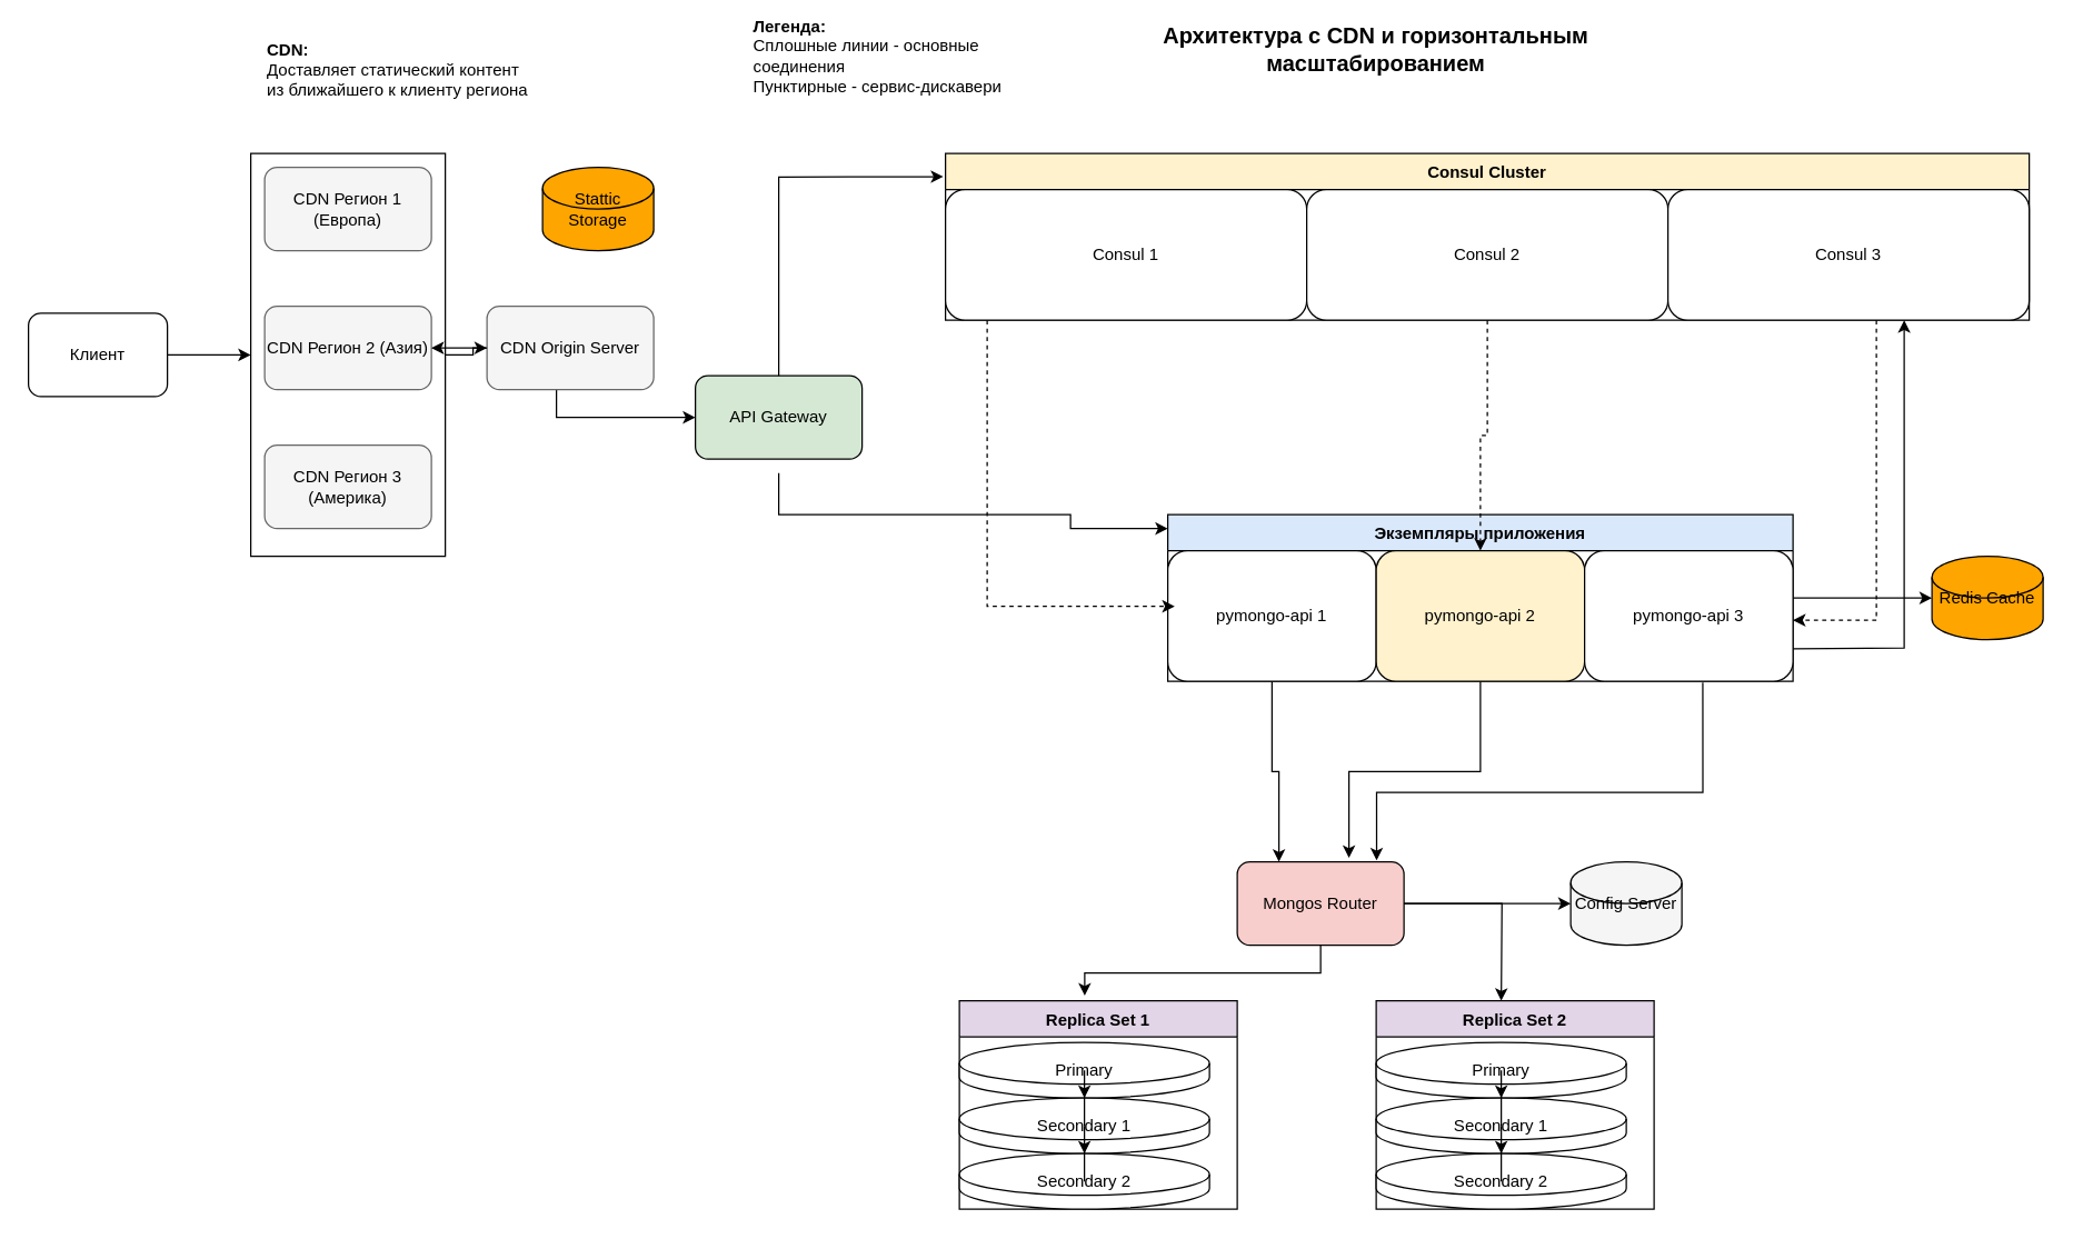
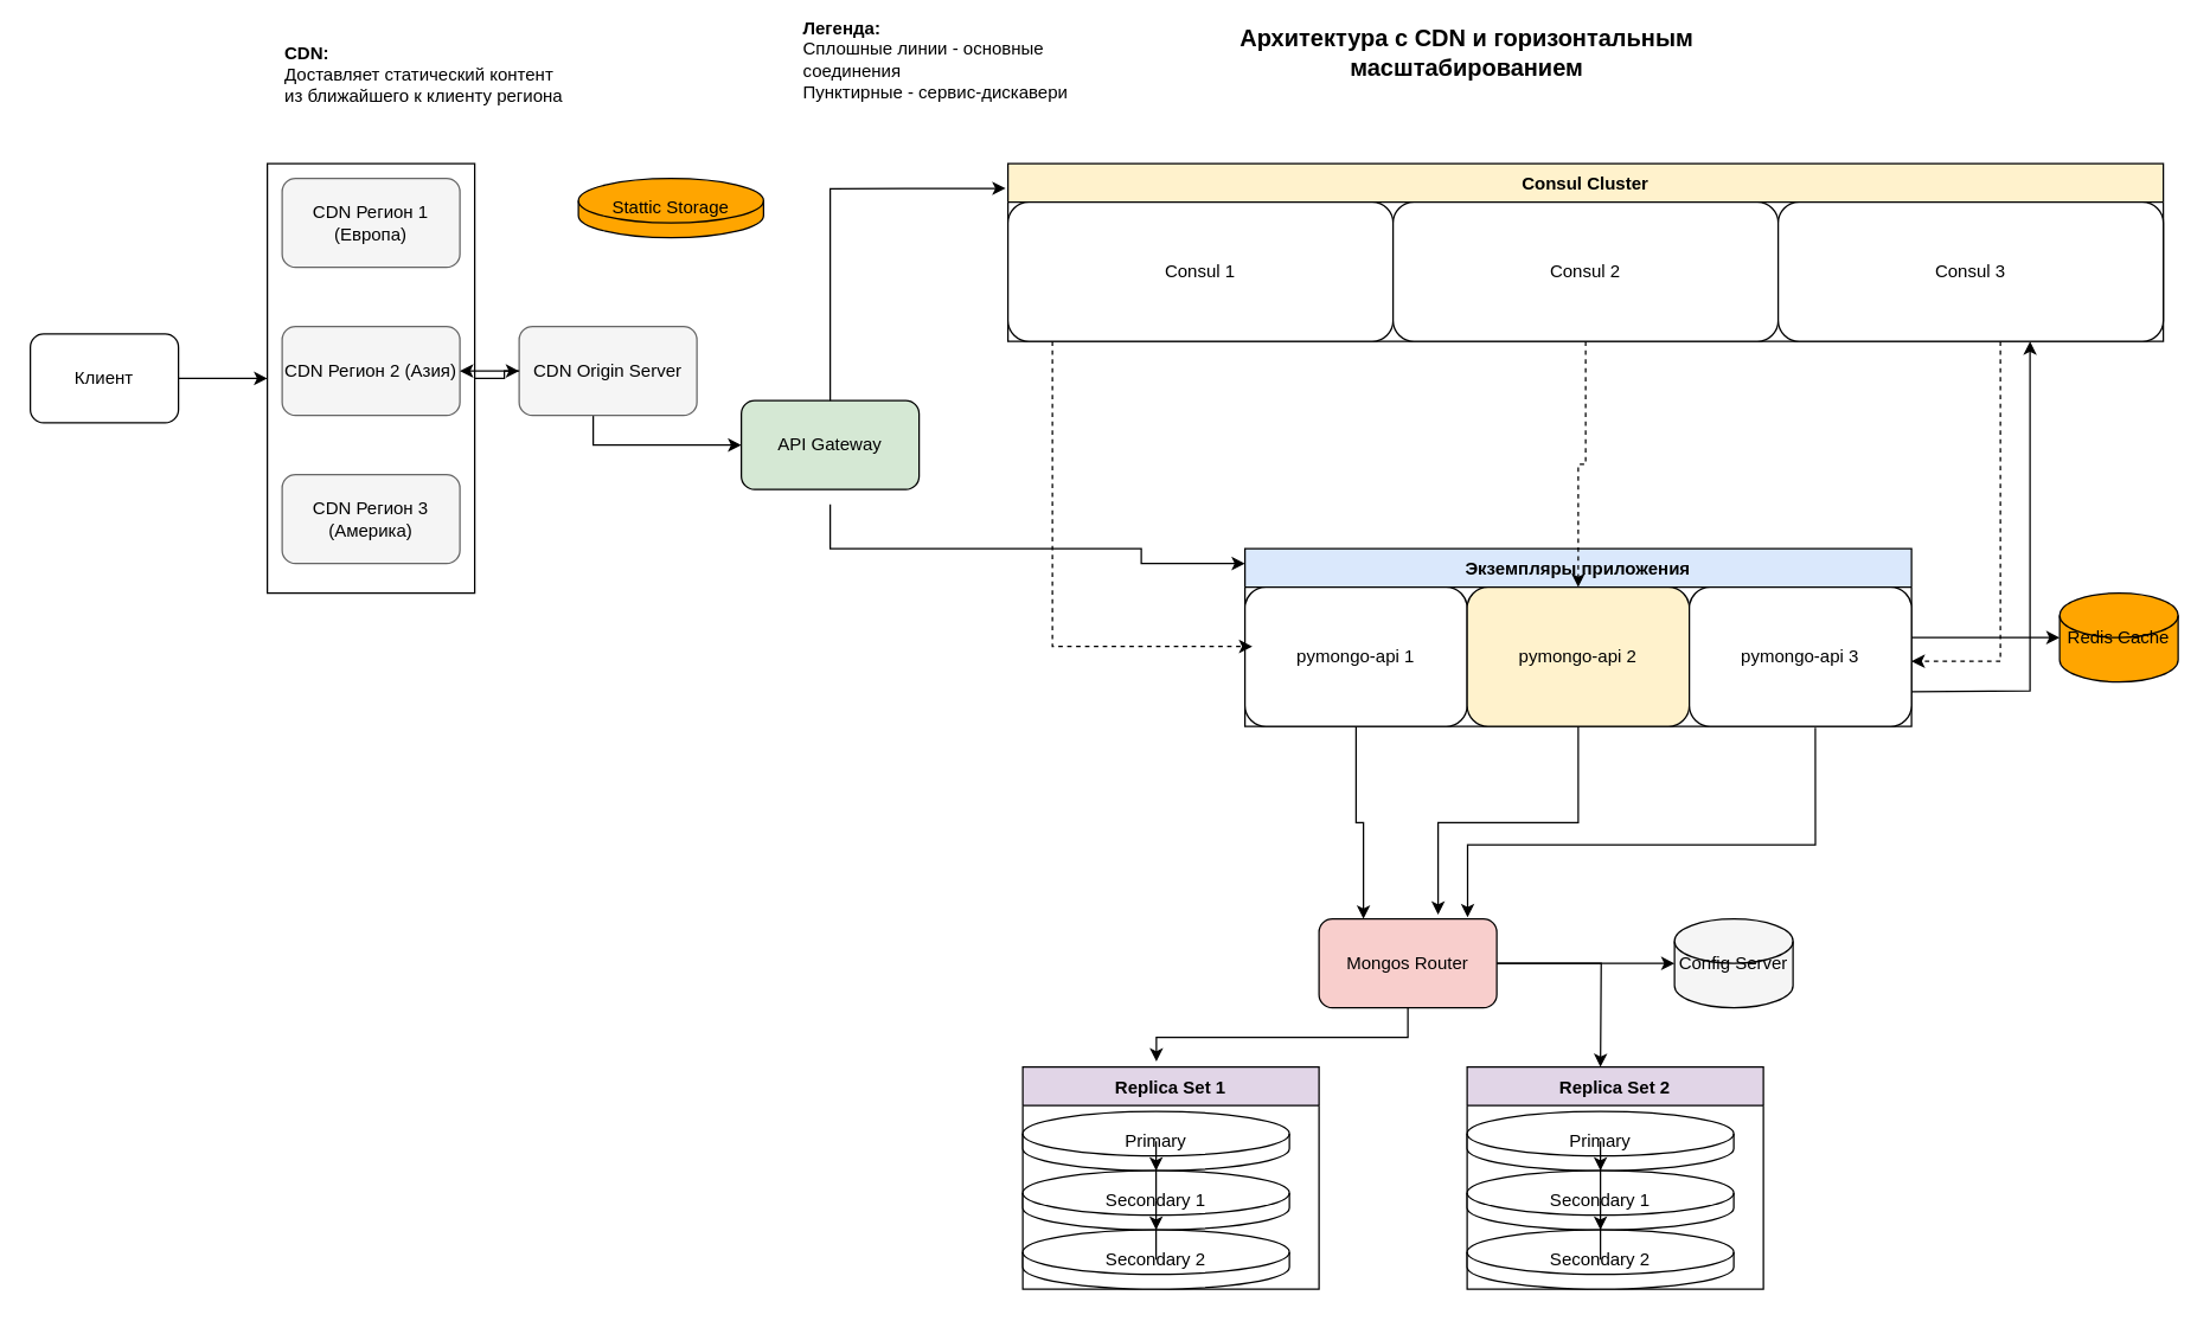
  <mxCell id="0" />
  <mxCell id="1" parent="0" />
  <mxCell id="2" style="edgeStyle=orthogonalEdgeStyle;rounded=0;orthogonalLoop=1;jettySize=auto;html=1;entryX=0;entryY=0.5;entryDx=0;entryDy=0;" edge="1" parent="1" source="3" target="50"><mxGeometry relative="1" as="geometry" /></mxCell>
  <mxCell id="3" value="" style="rounded=0;whiteSpace=wrap;html=1;" vertex="1" parent="1"><mxGeometry x="180" y="110" width="140" height="290" as="geometry" /></mxCell>
  <mxCell id="4" style="edgeStyle=orthogonalEdgeStyle;rounded=0;orthogonalLoop=1;jettySize=auto;html=1;entryX=0;entryY=0.5;entryDx=0;entryDy=0;" edge="1" parent="1" source="5" target="3"><mxGeometry relative="1" as="geometry" /></mxCell>
  <mxCell id="5" value="Клиент" style="rounded=1;whiteSpace=wrap;html=1;" parent="1" vertex="1"><mxGeometry x="20" y="225" width="100" height="60" as="geometry" /></mxCell>
  <mxCell id="6" value="API Gateway" style="rounded=1;whiteSpace=wrap;html=1;fillColor=#d5e8d4;" parent="1" vertex="1"><mxGeometry x="500" y="270" width="120" height="60" as="geometry" /></mxCell>
  <mxCell id="7" value="Consul Cluster" style="swimlane;fontStyle=1;align=center;verticalAlign=top;childLayout=stackLayout;horizontal=1;startSize=26;fillColor=#fff2cc;" parent="1" vertex="1"><mxGeometry x="680" y="110" width="780" height="120" as="geometry" /></mxCell>
  <mxCell id="8" value="Consul 1" style="rounded=1;whiteSpace=wrap;html=1;" parent="7" vertex="1"><mxGeometry y="26" width="260" height="94" as="geometry" /></mxCell>
  <mxCell id="9" value="Consul 2" style="rounded=1;whiteSpace=wrap;html=1;" parent="7" vertex="1"><mxGeometry x="260" y="26" width="260" height="94" as="geometry" /></mxCell>
  <mxCell id="10" value="Consul 3" style="rounded=1;whiteSpace=wrap;html=1;" parent="7" vertex="1"><mxGeometry x="520" y="26" width="260" height="94" as="geometry" /></mxCell>
  <mxCell id="11" value="Экземпляры приложения" style="swimlane;fontStyle=1;align=center;verticalAlign=top;childLayout=stackLayout;horizontal=1;startSize=26;fillColor=#dae8fc;" parent="1" vertex="1"><mxGeometry x="840" y="370" width="450" height="120" as="geometry" /></mxCell>
  <mxCell id="12" value="pymongo-api 1" style="rounded=1;whiteSpace=wrap;html=1;" parent="11" vertex="1"><mxGeometry y="26" width="150" height="94" as="geometry" /></mxCell>
  <mxCell id="13" value="pymongo-api 2" style="rounded=1;whiteSpace=wrap;html=1;fillColor=#fff2cc;" parent="11" vertex="1"><mxGeometry x="150" y="26" width="150" height="94" as="geometry" /></mxCell>
  <mxCell id="14" value="pymongo-api 3" style="rounded=1;whiteSpace=wrap;html=1;" parent="11" vertex="1"><mxGeometry x="300" y="26" width="150" height="94" as="geometry" /></mxCell>
  <mxCell id="15" value="Redis Cache" style="shape=cylinder3;whiteSpace=wrap;html=1;fillColor=#FFA500;" parent="1" vertex="1"><mxGeometry x="1390" y="400" width="80" height="60" as="geometry" /></mxCell>
  <mxCell id="16" value="Mongos Router" style="rounded=1;whiteSpace=wrap;html=1;fillColor=#f8cecc;" parent="1" vertex="1"><mxGeometry x="890" y="620" width="120" height="60" as="geometry" /></mxCell>
  <mxCell id="17" value="Config Server" style="shape=cylinder3;whiteSpace=wrap;html=1;fillColor=#f5f5f5;" parent="1" vertex="1"><mxGeometry x="1130" y="620" width="80" height="60" as="geometry" /></mxCell>
  <mxCell id="18" value="Replica Set 1" style="swimlane;fontStyle=1;align=center;verticalAlign=top;childLayout=stackLayout;horizontal=1;startSize=26;fillColor=#e1d5e7;" parent="1" vertex="1"><mxGeometry x="690" y="720" width="200" height="150" as="geometry" /></mxCell>
  <mxCell id="19" value="Primary" style="shape=cylinder3;whiteSpace=wrap;html=1;" parent="18" vertex="1"><mxGeometry y="30" width="180" height="40" as="geometry" /></mxCell>
  <mxCell id="20" value="Secondary 1" style="shape=cylinder3;whiteSpace=wrap;html=1;" parent="18" vertex="1"><mxGeometry y="70" width="180" height="40" as="geometry" /></mxCell>
  <mxCell id="21" value="Secondary 2" style="shape=cylinder3;whiteSpace=wrap;html=1;" parent="18" vertex="1"><mxGeometry y="110" width="180" height="40" as="geometry" /></mxCell>
  <mxCell id="22" value="Replica Set 2" style="swimlane;fontStyle=1;align=center;verticalAlign=top;childLayout=stackLayout;horizontal=1;startSize=26;fillColor=#e1d5e7;" parent="1" vertex="1"><mxGeometry x="990" y="720" width="200" height="150" as="geometry" /></mxCell>
  <mxCell id="23" value="Primary" style="shape=cylinder3;whiteSpace=wrap;html=1;" parent="22" vertex="1"><mxGeometry y="30" width="180" height="40" as="geometry" /></mxCell>
  <mxCell id="24" value="Secondary 1" style="shape=cylinder3;whiteSpace=wrap;html=1;" parent="22" vertex="1"><mxGeometry y="70" width="180" height="40" as="geometry" /></mxCell>
  <mxCell id="25" value="Secondary 2" style="shape=cylinder3;whiteSpace=wrap;html=1;" parent="22" vertex="1"><mxGeometry y="110" width="180" height="40" as="geometry" /></mxCell>
  <mxCell id="26" style="edgeStyle=orthogonalEdgeStyle;rounded=0;orthogonalLoop=1;jettySize=auto;html=1;entryX=0;entryY=0;entryDx=0;entryDy=0;" parent="1" edge="1"><mxGeometry relative="1" as="geometry"><mxPoint x="560" y="340" as="sourcePoint" /><mxPoint x="840" y="380" as="targetPoint" /><Array as="points"><mxPoint x="560" y="370" /><mxPoint x="770" y="370" /><mxPoint x="770" y="380" /></Array></mxGeometry></mxCell>
  <mxCell id="27" style="edgeStyle=orthogonalEdgeStyle;rounded=0;orthogonalLoop=1;jettySize=auto;html=1;entryX=0.25;entryY=0;entryDx=0;entryDy=0;" parent="1" source="12" target="16" edge="1"><mxGeometry relative="1" as="geometry" /></mxCell>
  <mxCell id="28" style="edgeStyle=orthogonalEdgeStyle;rounded=0;orthogonalLoop=1;jettySize=auto;html=1;entryX=0.67;entryY=-0.047;entryDx=0;entryDy=0;entryPerimeter=0;" parent="1" source="13" target="16" edge="1"><mxGeometry relative="1" as="geometry" /></mxCell>
  <mxCell id="29" style="edgeStyle=orthogonalEdgeStyle;rounded=0;orthogonalLoop=1;jettySize=auto;html=1;" parent="1" source="16" target="17" edge="1"><mxGeometry relative="1" as="geometry" /></mxCell>
  <mxCell id="30" style="edgeStyle=orthogonalEdgeStyle;rounded=0;orthogonalLoop=1;jettySize=auto;html=1;entryX=0.451;entryY=-0.025;entryDx=0;entryDy=0;entryPerimeter=0;" parent="1" source="16" target="18" edge="1"><mxGeometry relative="1" as="geometry" /></mxCell>
  <mxCell id="31" style="edgeStyle=orthogonalEdgeStyle;rounded=0;orthogonalLoop=1;jettySize=auto;html=1;" parent="1" source="16" edge="1"><mxGeometry relative="1" as="geometry"><mxPoint x="1080" y="720" as="targetPoint" /></mxGeometry></mxCell>
  <mxCell id="32" style="edgeStyle=orthogonalEdgeStyle;rounded=0;orthogonalLoop=1;jettySize=auto;html=1;" parent="1" source="19" target="20" edge="1"><mxGeometry relative="1" as="geometry" /></mxCell>
  <mxCell id="33" style="edgeStyle=orthogonalEdgeStyle;rounded=0;orthogonalLoop=1;jettySize=auto;html=1;" parent="1" source="20" target="21" edge="1"><mxGeometry relative="1" as="geometry" /></mxCell>
  <mxCell id="34" style="edgeStyle=orthogonalEdgeStyle;rounded=0;orthogonalLoop=1;jettySize=auto;html=1;" parent="1" source="23" target="24" edge="1"><mxGeometry relative="1" as="geometry" /></mxCell>
  <mxCell id="35" style="edgeStyle=orthogonalEdgeStyle;rounded=0;orthogonalLoop=1;jettySize=auto;html=1;" parent="1" source="24" target="25" edge="1"><mxGeometry relative="1" as="geometry" /></mxCell>
  <mxCell id="36" value="&lt;b&gt;Легенда:&lt;/b&gt;&lt;div&gt;Сплошные линии - основные соединения&lt;div&gt;Пунктирные - сервис-дискавери&lt;/div&gt;" style="text;html=1;strokeColor=none;fillColor=none;align=left;verticalAlign=middle;whiteSpace=wrap;rounded=0;fontSize=12;" parent="1" vertex="1"><mxGeometry x="540" y="20" width="200" height="40" as="geometry" /></mxCell>
  <mxCell id="37" value="Архитектура с CDN и горизонтальным масштабированием" style="text;html=1;strokeColor=none;fillColor=none;align=center;verticalAlign=middle;whiteSpace=wrap;rounded=0;fontSize=16;fontStyle=1;" parent="1" vertex="1"><mxGeometry x="790" y="20" width="400" height="30" as="geometry" /></mxCell>
  <mxCell id="38" style="edgeStyle=orthogonalEdgeStyle;rounded=0;orthogonalLoop=1;jettySize=auto;html=1;entryX=0.836;entryY=-0.017;entryDx=0;entryDy=0;entryPerimeter=0;exitX=0.567;exitY=1.009;exitDx=0;exitDy=0;exitPerimeter=0;" parent="1" source="14" target="16" edge="1"><mxGeometry relative="1" as="geometry"><mxPoint x="1145" y="540" as="sourcePoint" /><mxPoint x="1050" y="667" as="targetPoint" /><Array as="points"><mxPoint x="1225" y="570" /><mxPoint x="990" y="570" /></Array></mxGeometry></mxCell>
  <mxCell id="39" value="" style="endArrow=classic;html=1;rounded=0;entryX=0;entryY=0.5;entryDx=0;entryDy=0;entryPerimeter=0;exitX=1;exitY=0.5;exitDx=0;exitDy=0;" parent="1" source="11" target="15" edge="1"><mxGeometry width="50" height="50" relative="1" as="geometry"><mxPoint x="1150" y="500" as="sourcePoint" /><mxPoint x="1200" y="450" as="targetPoint" /></mxGeometry></mxCell>
  <mxCell id="40" value="" style="endArrow=classic;html=1;rounded=0;exitX=0.5;exitY=0;exitDx=0;exitDy=0;entryX=-0.002;entryY=0.139;entryDx=0;entryDy=0;entryPerimeter=0;" parent="1" source="6" target="7" edge="1"><mxGeometry width="50" height="50" relative="1" as="geometry"><mxPoint x="940" y="370" as="sourcePoint" /><mxPoint x="990" y="320" as="targetPoint" /><Array as="points"><mxPoint x="560" y="127" /></Array></mxGeometry></mxCell>
  <mxCell id="41" value="" style="endArrow=classic;html=1;rounded=0;exitX=1;exitY=0.75;exitDx=0;exitDy=0;" parent="1" source="14" edge="1"><mxGeometry width="50" height="50" relative="1" as="geometry"><mxPoint x="1050" y="470" as="sourcePoint" /><mxPoint x="1370" y="230" as="targetPoint" /><Array as="points"><mxPoint x="1370" y="466" /></Array></mxGeometry></mxCell>
  <mxCell id="42" style="edgeStyle=orthogonalEdgeStyle;rounded=0;orthogonalLoop=1;jettySize=auto;html=1;dashed=1;exitX=0.5;exitY=1;exitDx=0;exitDy=0;" parent="1" source="9" target="13" edge="1"><mxGeometry relative="1" as="geometry"><mxPoint x="1130" y="230" as="sourcePoint" /><mxPoint x="1410" y="310" as="targetPoint" /></mxGeometry></mxCell>
  <mxCell id="43" style="edgeStyle=orthogonalEdgeStyle;rounded=0;orthogonalLoop=1;jettySize=auto;html=1;dashed=1;" parent="1" edge="1"><mxGeometry relative="1" as="geometry"><mxPoint x="1350" y="230" as="sourcePoint" /><mxPoint x="1290" y="446" as="targetPoint" /><Array as="points"><mxPoint x="1350" y="280" /><mxPoint x="1350" y="446" /></Array></mxGeometry></mxCell>
  <mxCell id="44" style="edgeStyle=orthogonalEdgeStyle;rounded=0;orthogonalLoop=1;jettySize=auto;html=1;dashed=1;" parent="1" edge="1"><mxGeometry relative="1" as="geometry"><mxPoint x="710" y="230" as="sourcePoint" /><mxPoint x="845" y="436" as="targetPoint" /><Array as="points"><mxPoint x="710" y="270" /><mxPoint x="710" y="436" /></Array></mxGeometry></mxCell>
  <mxCell id="45" value="CDN Регион 1 (Европа)" style="rounded=1;whiteSpace=wrap;html=1;fillColor=#f5f5f5;strokeColor=#666666;" parent="1" vertex="1"><mxGeometry x="190" y="120" width="120" height="60" as="geometry" /></mxCell>
  <mxCell id="46" value="CDN Регион 2 (Азия)" style="rounded=1;whiteSpace=wrap;html=1;fillColor=#f5f5f5;strokeColor=#666666;" parent="1" vertex="1"><mxGeometry x="190" y="220" width="120" height="60" as="geometry" /></mxCell>
  <mxCell id="47" value="CDN Регион 3 (Америка)" style="rounded=1;whiteSpace=wrap;html=1;fillColor=#f5f5f5;strokeColor=#666666;" parent="1" vertex="1"><mxGeometry x="190" y="320" width="120" height="60" as="geometry" /></mxCell>
  <mxCell id="48" value="&lt;b&gt;CDN:&lt;/b&gt;&lt;div&gt;Доставляет статический контент&lt;div&gt;из ближайшего к клиенту региона&lt;/div&gt;" style="text;html=1;strokeColor=none;fillColor=none;align=left;verticalAlign=middle;whiteSpace=wrap;rounded=0;fontSize=12;" parent="1" vertex="1"><mxGeometry x="190" y="20" width="200" height="60" as="geometry" /></mxCell>
  <mxCell id="49" style="edgeStyle=orthogonalEdgeStyle;rounded=0;orthogonalLoop=1;jettySize=auto;html=1;entryX=0;entryY=0.5;entryDx=0;entryDy=0;" edge="1" parent="1" source="50" target="6"><mxGeometry relative="1" as="geometry"><Array as="points"><mxPoint x="400" y="300" /></Array></mxGeometry></mxCell>
  <mxCell id="50" value="CDN Origin Server" style="rounded=1;whiteSpace=wrap;html=1;fillColor=#f5f5f5;strokeColor=#666666;" vertex="1" parent="1"><mxGeometry x="350" y="220" width="120" height="60" as="geometry" /></mxCell>
- <mxCell id="51" value="Stattic Storage" style="shape=cylinder3;whiteSpace=wrap;html=1;fillColor=#FFA500;" vertex="1" parent="1"><mxGeometry x="390" y="120" width="80" height="60" as="geometry" /></mxCell>
+ <mxCell id="51" value="Stattic Storage" style="shape=cylinder3;whiteSpace=wrap;html=1;fillColor=#FFA500;" vertex="1" parent="1"><mxGeometry x="390" y="120" width="125" height="40" as="geometry" /></mxCell>
  <mxCell id="52" style="edgeStyle=orthogonalEdgeStyle;rounded=0;orthogonalLoop=1;jettySize=auto;html=1;" edge="1" parent="1" source="50" target="46"><mxGeometry relative="1" as="geometry" /></mxCell>
